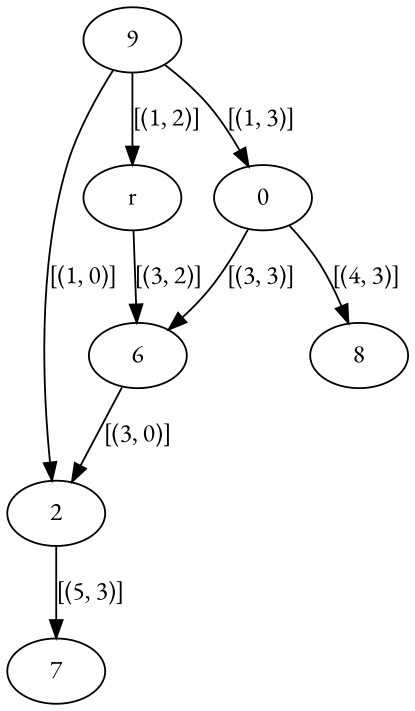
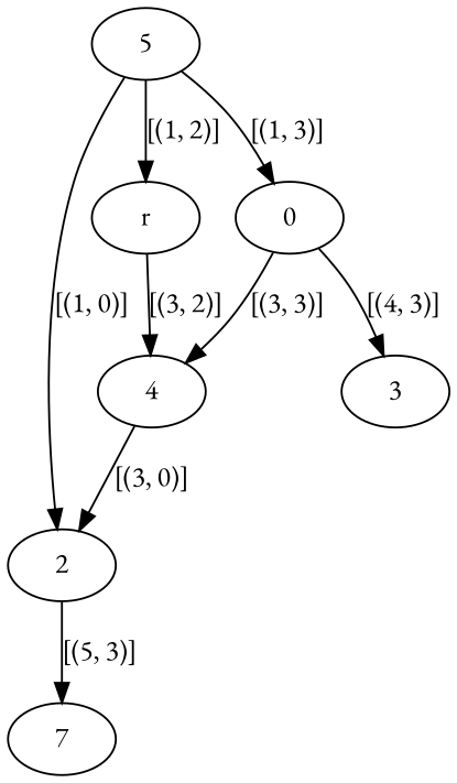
  digraph {
    fontname="EB Garamond"
    node [fontname="EB Garamond"]
    edge [fontname="EB Garamond"]
    n1 [label=r]
-   n2 [label=6]
+   n2 [label=4]
    2
    n4 [label=0]
-   3 [label=8]
+   3
    7
-   n7 [label=9]
+   n7 [label=5]
    n1 -> n2 [label="[(3, 2)]"]
    n2 -> 2 [label="[(3, 0)]"]
    2 -> 7 [label="[(5, 3)]"]
    n4 -> n2 [label="[(3, 3)]"]
    n4 -> 3 [label="[(4, 3)]"]
    n7 -> n1 [label="[(1, 2)]"]
    n7 -> 2 [label="[(1, 0)]"]
    n7 -> n4 [label="[(1, 3)]"]
  }
